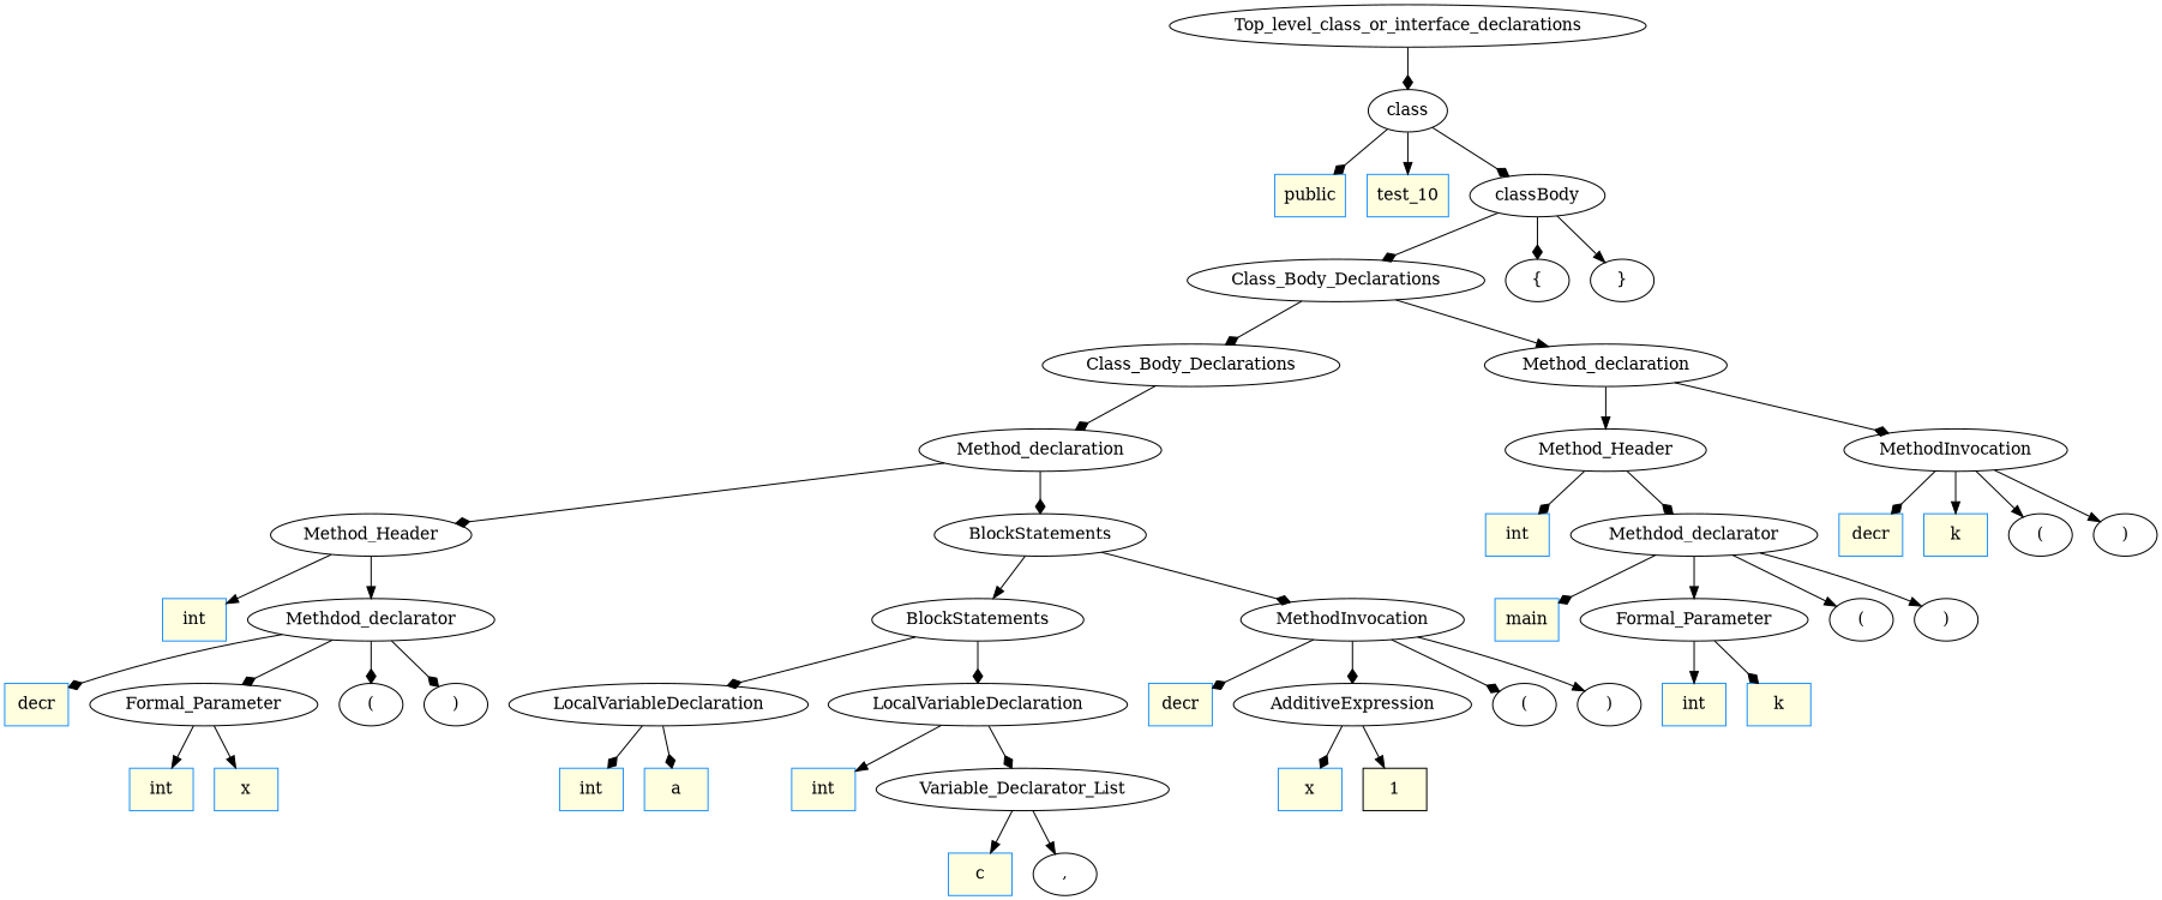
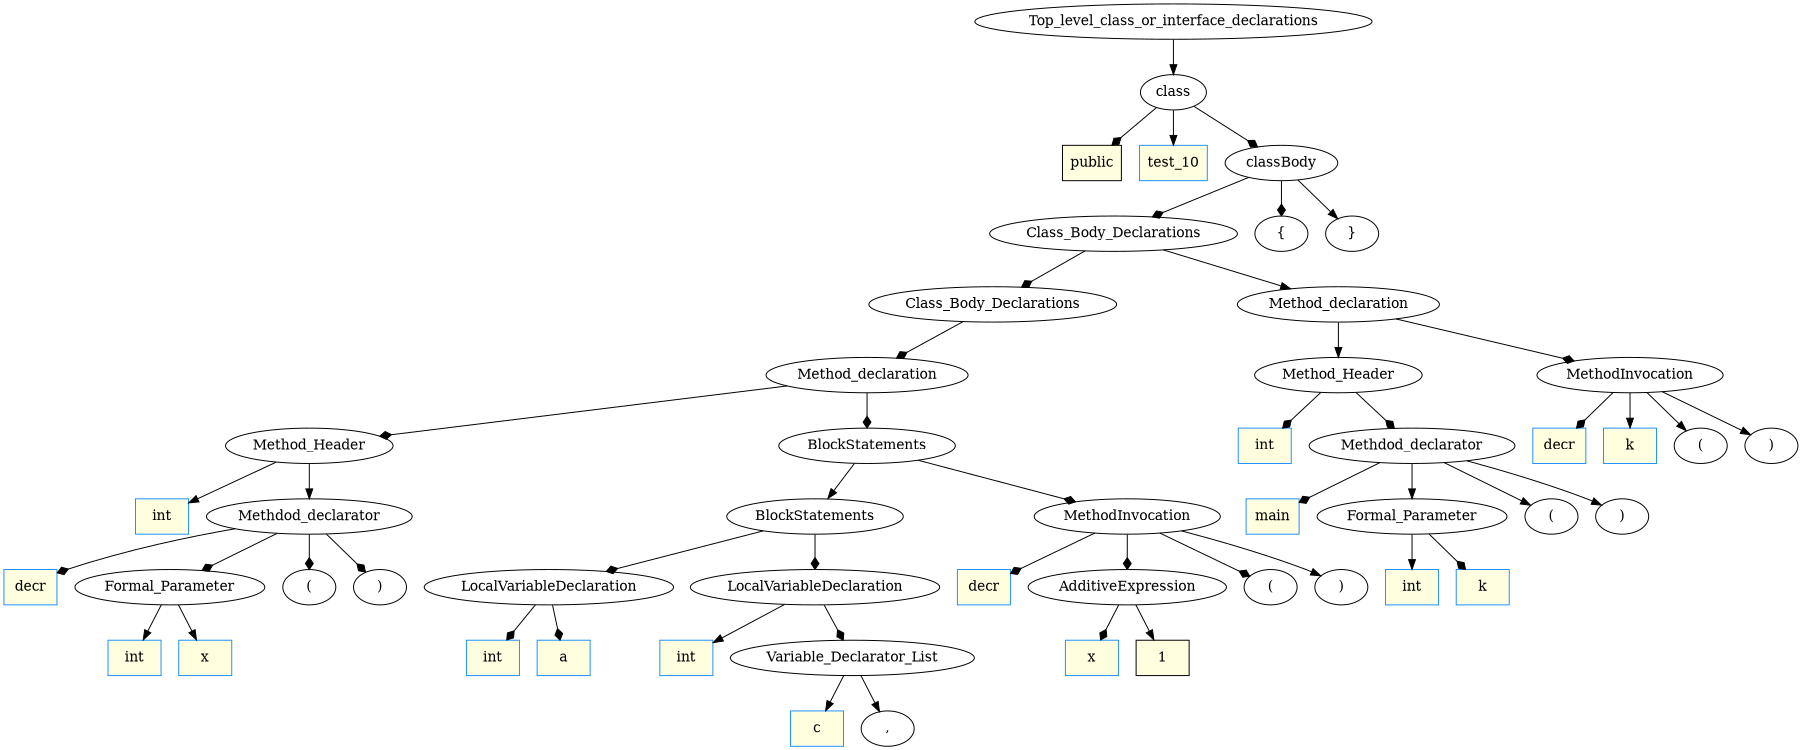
  digraph {
    ordering=out
    edge [arrowhead=diamond]
-   n1 [color=dodgerblue fillcolor=lightyellow label=public shape=box style=filled]
+   n1 [color=black fillcolor=lightyellow label=public shape=box style=filled]
    n2 [color=dodgerblue fillcolor=lightyellow label=test_10 shape=box style=filled]
    n3 [color=dodgerblue fillcolor=lightyellow label=int shape=box style=filled]
    n4 [color=dodgerblue fillcolor=lightyellow label=decr shape=box style=filled]
    n5 [color=dodgerblue fillcolor=lightyellow label=int shape=box style=filled]
    n6 [color=dodgerblue fillcolor=lightyellow label=x shape=box style=filled]
    n7 [label=Formal_Parameter]
    n8 [label="("]
    n9 [label=")"]
    n10 [label=Methdod_declarator]
    n11 [label=Method_Header]
    n12 [color=dodgerblue fillcolor=lightyellow label=int shape=box style=filled]
    n13 [color=dodgerblue fillcolor=lightyellow label=a shape=box style=filled]
    n14 [label=LocalVariableDeclaration]
    n15 [color=dodgerblue fillcolor=lightyellow label=int shape=box style=filled]
    n16 [color=dodgerblue fillcolor=lightyellow label=c shape=box style=filled]
    n17 [label=","]
    n18 [label=Variable_Declarator_List]
    n19 [label=LocalVariableDeclaration]
    n20 [label=BlockStatements]
    n21 [color=dodgerblue fillcolor=lightyellow label=decr shape=box style=filled]
    n22 [color=dodgerblue fillcolor=lightyellow label=x shape=box style=filled]
    n23 [color=black fillcolor=lightyellow label=1 shape=box style=filled]
    n24 [label=AdditiveExpression]
    n25 [label="("]
    n26 [label=")"]
    n27 [label=MethodInvocation]
    n28 [label=BlockStatements]
    n29 [label=Method_declaration]
    n30 [label=Class_Body_Declarations]
    n31 [color=dodgerblue fillcolor=lightyellow label=int shape=box style=filled]
    n32 [color=dodgerblue fillcolor=lightyellow label=main shape=box style=filled]
    n33 [color=dodgerblue fillcolor=lightyellow label=int shape=box style=filled]
    n34 [color=dodgerblue fillcolor=lightyellow label=k shape=box style=filled]
    n35 [label=Formal_Parameter]
    n36 [label="("]
    n37 [label=")"]
    n38 [label=Methdod_declarator]
    n39 [label=Method_Header]
    n40 [color=dodgerblue fillcolor=lightyellow label=decr shape=box style=filled]
    n41 [color=dodgerblue fillcolor=lightyellow label=k shape=box style=filled]
    n42 [label="("]
    n43 [label=")"]
    n44 [label=MethodInvocation]
    n45 [label=Method_declaration]
    n46 [label=Class_Body_Declarations]
    n47 [label="{"]
    n48 [label="}"]
    n49 [label=classBody]
    n50 [label=class]
    n51 [label=Top_level_class_or_interface_declarations]
    n7 -> n5 [arrowhead=normal]
    n7 -> n6 [arrowhead=normal]
    n10 -> n4
    n10 -> n7
    n10 -> n8
    n10 -> n9
    n11 -> n3 [arrowhead=normal]
    n11 -> n10 [arrowhead=normal]
    n14 -> n12
    n14 -> n13
    n18 -> n16 [arrowhead=normal]
    n18 -> n17 [arrowhead=normal]
    n19 -> n15 [arrowhead=normal]
    n19 -> n18
    n20 -> n14
    n20 -> n19
    n24 -> n22
    n24 -> n23 [arrowhead=normal]
    n27 -> n21
    n27 -> n24
    n27 -> n25
    n27 -> n26 [arrowhead=normal]
    n28 -> n20 [arrowhead=normal]
    n28 -> n27
    n29 -> n11
    n29 -> n28
    n30 -> n29
    n35 -> n33 [arrowhead=normal]
    n35 -> n34
    n38 -> n32
    n38 -> n35 [arrowhead=normal]
    n38 -> n36 [arrowhead=normal]
    n38 -> n37 [arrowhead=normal]
    n39 -> n31
    n39 -> n38
    n44 -> n40
    n44 -> n41 [arrowhead=normal]
    n44 -> n42 [arrowhead=normal]
    n44 -> n43 [arrowhead=normal]
    n45 -> n39 [arrowhead=normal]
    n45 -> n44
    n46 -> n30
    n46 -> n45 [arrowhead=normal]
    n49 -> n46
    n49 -> n47
    n49 -> n48 [arrowhead=normal]
    n50 -> n1
    n50 -> n2 [arrowhead=normal]
    n50 -> n49
-   n51 -> n50
+   n51 -> n50 [arrowhead=normal]
  }
